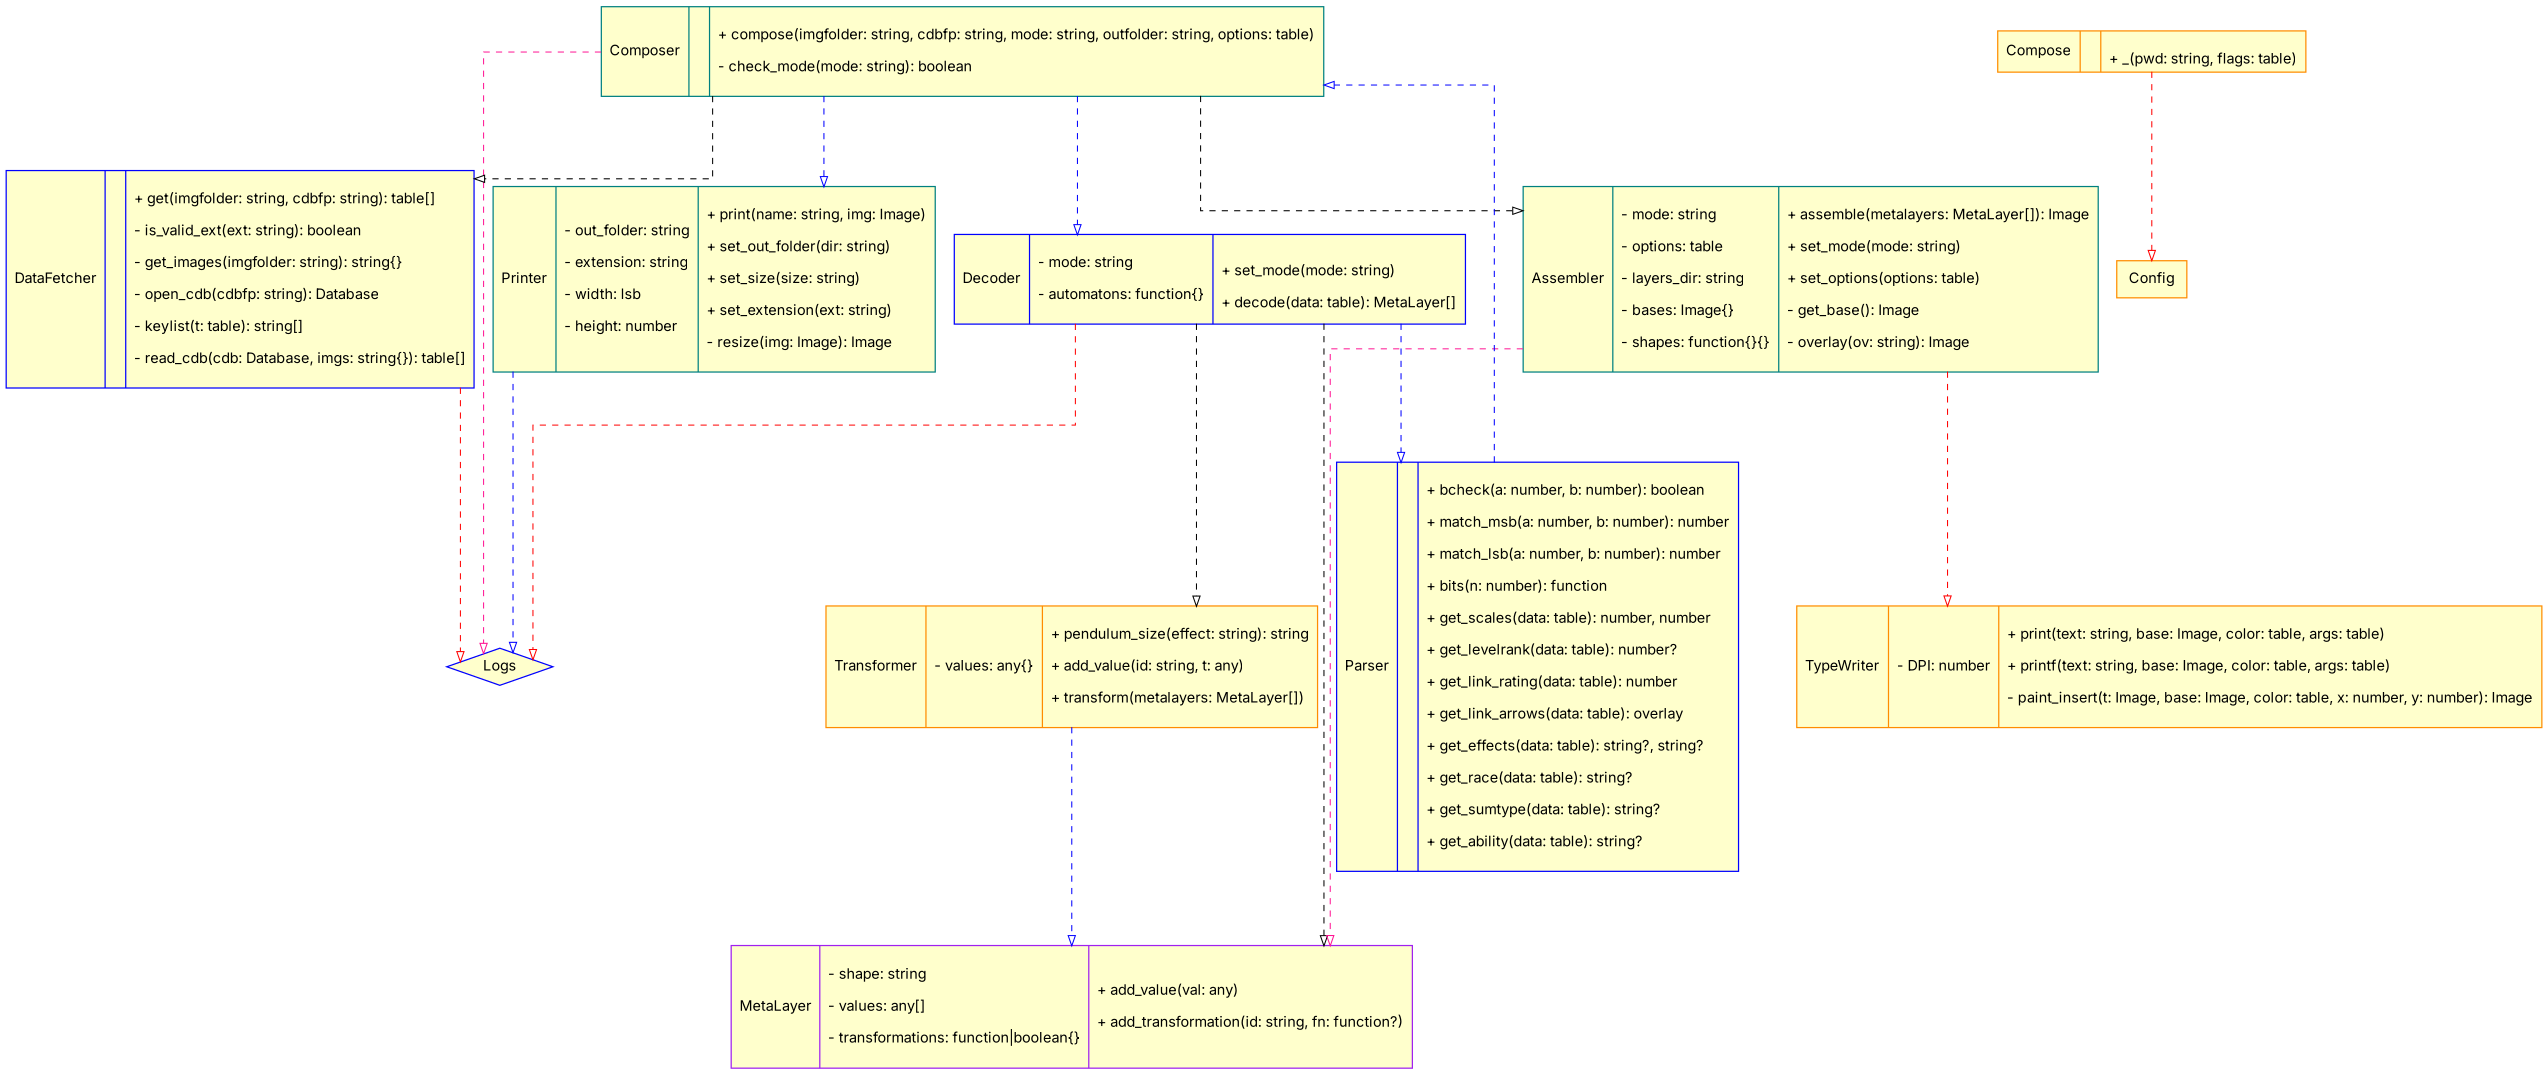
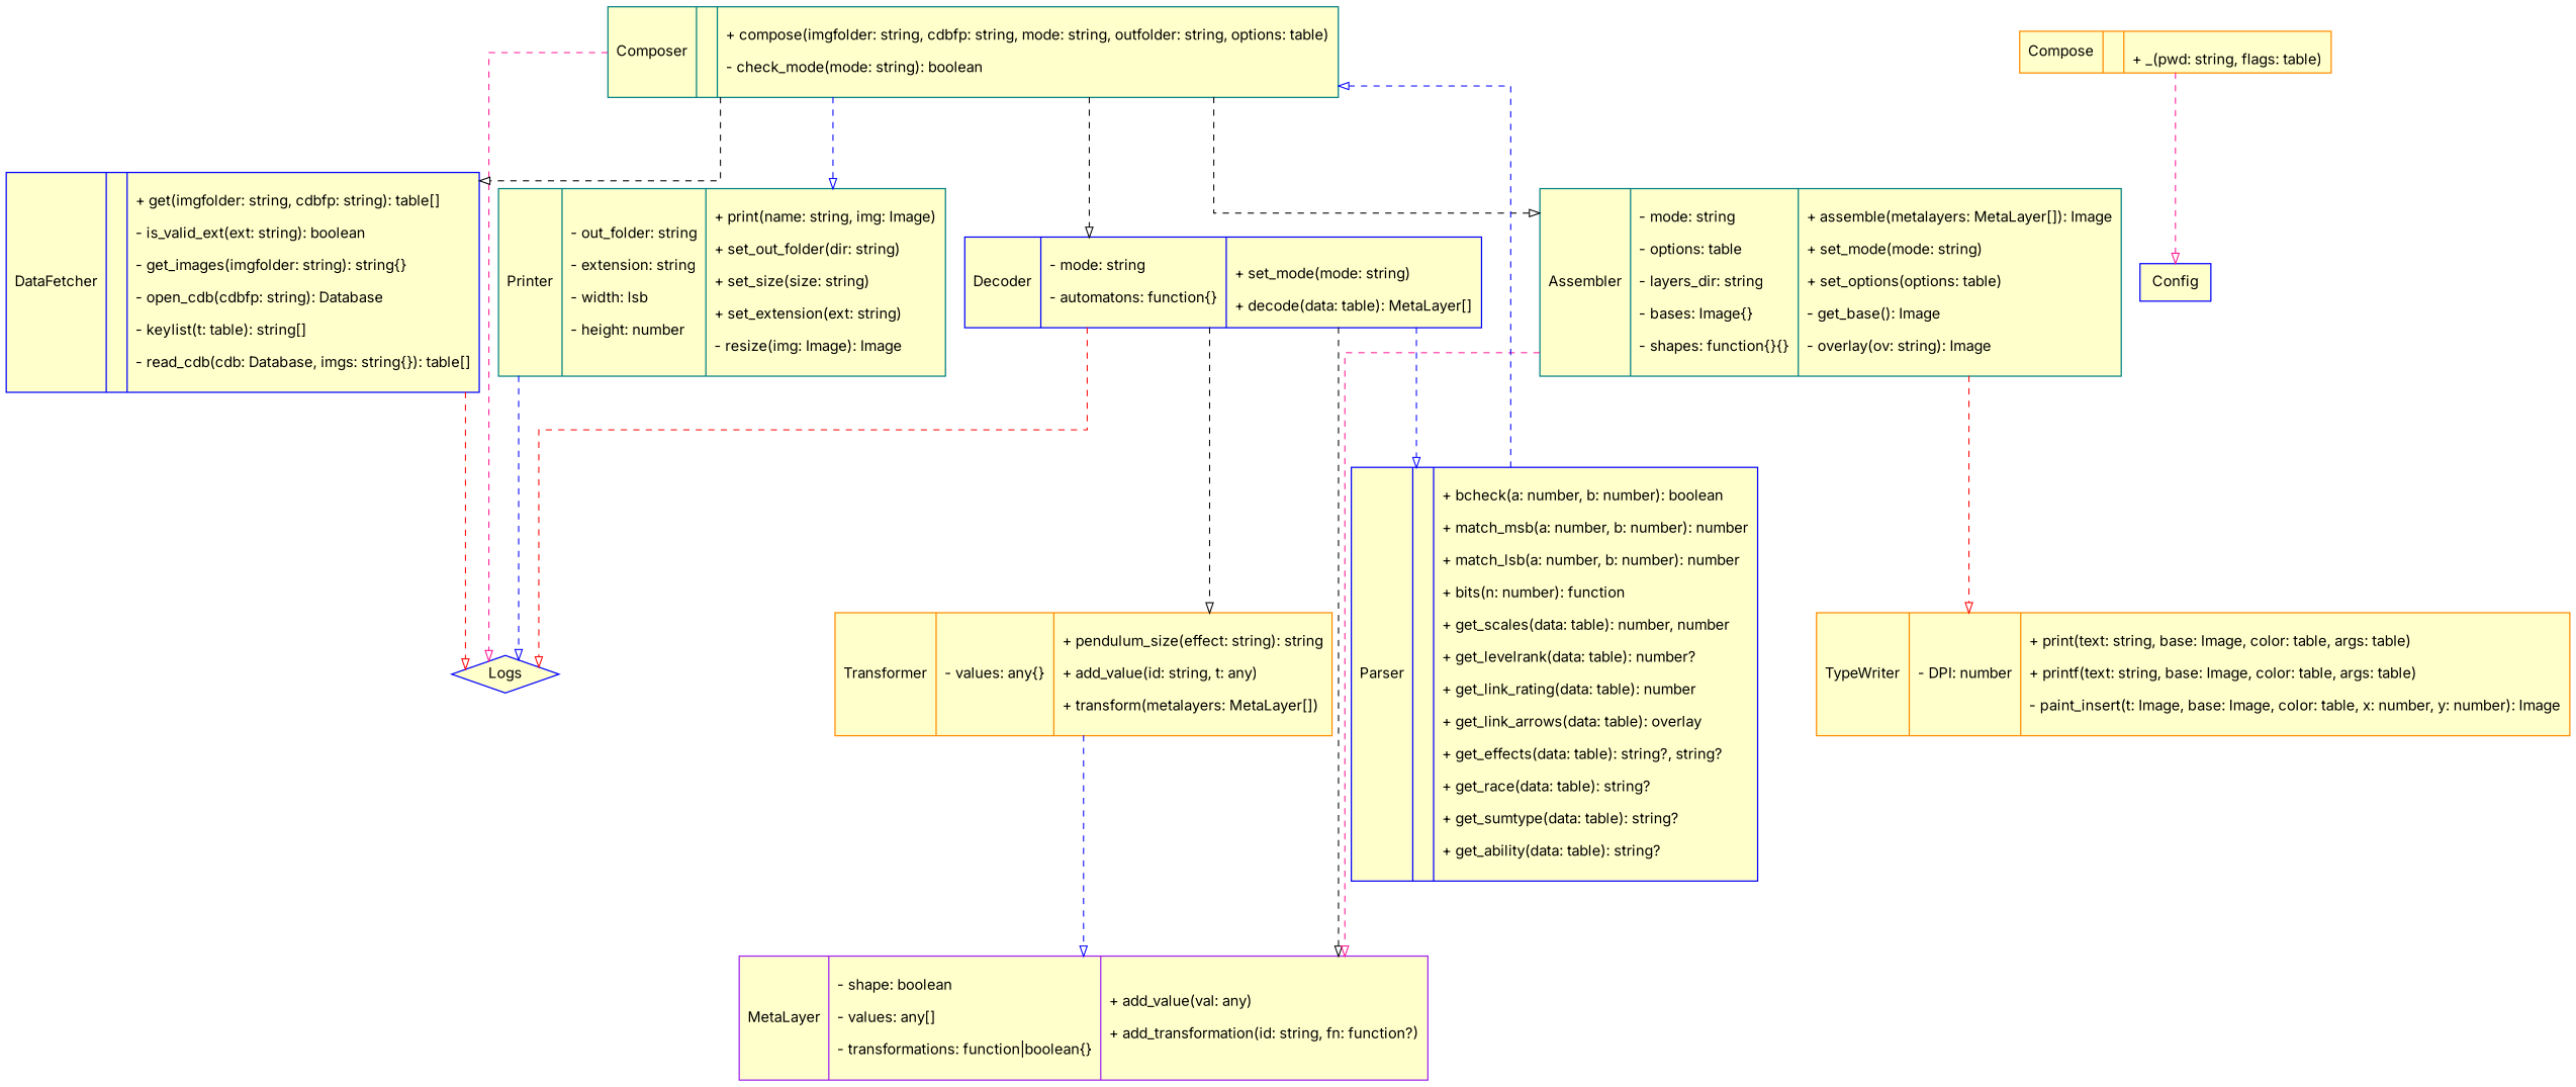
  digraph {
    fontname=Inter
    rankdir=TB
    ranksep=1
    splines=ortho
    node [color=blue fillcolor="#ffffcc" fontname=Inter penwidth=1.2 shape=record style=filled]
    edge [arrowhead=empty arrowtail=none color=blue dir=both fontname=Inter style=dashed]
    n1 [label=" Logs " shape=diamond]
-   n2 [color=darkorange label=" Config " shape=box]
+   n2 [label=" Config " shape=box]
    n3 [color=darkorange label=" Compose | |\n+ _(pwd: string, flags: table)\l"]
    n4 [color=teal label=" Composer | |\n+ compose(imgfolder: string, cdbfp: string, mode: string, outfolder: string, options: table)\l\n- check_mode(mode: string): boolean\l\n  "]
    n5 [label=" DataFetcher | |\n+ get(imgfolder: string, cdbfp: string): table[]\l\n- is_valid_ext(ext: string): boolean\l\n- get_images(imgfolder: string): string\{\}\l\n- open_cdb(cdbfp: string): Database\l\n- keylist(t: table): string[]\l\n- read_cdb(cdb: Database, imgs: string\{\}): table[]\l\n  "]
    n6 [label=" Decoder |\n- mode: string\l\n- automatons: function\{\}\l\n|\n+ set_mode(mode: string)\l\n+ decode(data: table): MetaLayer[]\n  "]
    n7 [color=teal label=" Assembler |\n- mode: string\l\n- options: table\l\n- layers_dir: string\l\n- bases: Image\{\}\l\n- shapes: function\{\}\{\}\l\n|\n+ assemble(metalayers: MetaLayer[]): Image\l\n+ set_mode(mode: string)\l\n+ set_options(options: table)\l\n- get_base(): Image\l\n- overlay(ov: string): Image\l\n  "]
    n8 [color=teal label=" Printer |\n- out_folder: string\l\n- extension: string\l\n- width: lsb\l\n- height: number\l\n|\n+ print(name: string, img: Image)\l\n+ set_out_folder(dir: string)\l\n+ set_size(size: string)\l\n+ set_extension(ext: string)\l\n- resize(img: Image): Image\l\n  "]
-   n9 [color=purple label=" MetaLayer |\n- shape: string\l\n- values: any[]\l\n- transformations: function\|boolean\{\}\l\n|\n+ add_value(val: any)\l\n+ add_transformation(id: string, fn: function?)\l\n  "]
+   n9 [color=purple label=" MetaLayer |\n- shape: boolean\l\n- values: any[]\l\n- transformations: function\|boolean\{\}\l\n|\n+ add_value(val: any)\l\n+ add_transformation(id: string, fn: function?)\l\n  "]
    n10 [label=" Parser | |\n+ bcheck(a: number, b: number): boolean\l\n+ match_msb(a: number, b: number): number\l\n+ match_lsb(a: number, b: number): number\l\n+ bits(n: number): function\l\n+ get_scales(data: table): number, number\l\n+ get_levelrank(data: table): number?\l\n+ get_link_rating(data: table): number\l\n+ get_link_arrows(data: table): overlay\l\n+ get_effects(data: table): string?, string?\l\n+ get_race(data: table): string?\l\n+ get_sumtype(data: table): string?\l\n+ get_ability(data: table): string?\l\n  "]
    n11 [color=darkorange label=" Transformer |\n- values: any\{\}\l\n|\n+ pendulum_size(effect: string): string\l\n+ add_value(id: string, t: any)\l\n+ transform(metalayers: MetaLayer[])\l\n  "]
    n12 [color=darkorange label=" TypeWriter |\n- DPI: number\l\n|\n+ print(text: string, base: Image, color: table, args: table)\l\n+ printf(text: string, base: Image, color: table, args: table)\l\n- paint_insert(t: Image, base: Image, color: table, x: number, y: number): Image\l\n  "]
    subgraph sub_1 {
      n1
      n2
      n3
      n4
      n5
      n6
      n7
      n8
      n9
      n10
      n11
      n12
    }
-   n3 -> n2 [color=red]
+   n3 -> n2 [color=deeppink]
    n4 -> n1 [color=deeppink]
    n4 -> n5 [color=black]
-   n4 -> n6
+   n4 -> n6 [color=black]
    n4 -> n7 [color=black]
    n4 -> n8
    n5 -> n1 [color=red]
    n6 -> n1 [color=red]
    n6 -> n9 [color=black]
    n6 -> n10
    n6 -> n11 [color=black]
    n7 -> n9 [color=deeppink]
    n7 -> n12 [color=red]
    n8 -> n1
    n10 -> n4
    n11 -> n9
  }
